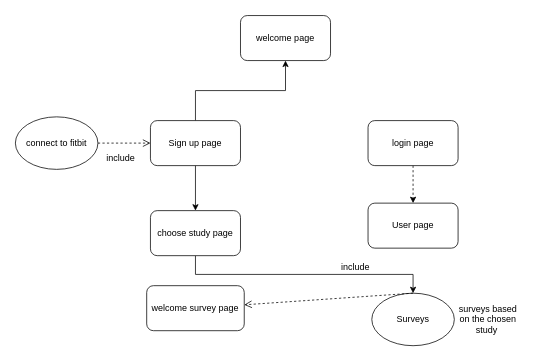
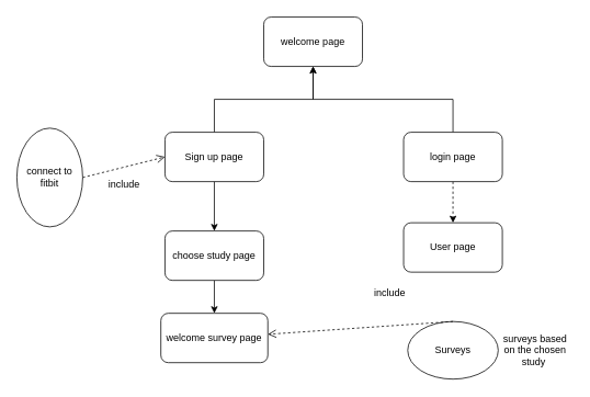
  <mxCell id="0" />
  <mxCell id="1" parent="0" />
  <mxCell id="2" style="edgeStyle=orthogonalEdgeStyle;rounded=0;orthogonalLoop=1;jettySize=auto;html=1;exitX=0.5;exitY=0;exitDx=0;exitDy=0;entryX=0.5;entryY=1;entryDx=0;entryDy=0;" edge="1" parent="1" source="4" target="5"><mxGeometry relative="1" as="geometry" /></mxCell>
  <mxCell id="3" value="" style="edgeStyle=orthogonalEdgeStyle;rounded=0;orthogonalLoop=1;jettySize=auto;html=1;fontSize=12;" edge="1" parent="1" source="4" target="11"><mxGeometry relative="1" as="geometry" /></mxCell>
  <mxCell id="4" value="Sign up page&lt;span style=&quot;color: rgba(0 , 0 , 0 , 0) ; font-family: monospace ; font-size: 0px&quot;&gt;%3CmxGraphModel%3E%3Croot%3E%3CmxCell%20id%3D%220%22%2F%3E%3CmxCell%20id%3D%221%22%20parent%3D%220%22%2F%3E%3CmxCell%20id%3D%222%22%20value%3D%22SI%22%20style%3D%22rounded%3D1%3BwhiteSpace%3Dwrap%3Bhtml%3D1%3B%22%20vertex%3D%221%22%20parent%3D%221%22%3E%3CmxGeometry%20x%3D%22200%22%20y%3D%22220%22%20width%3D%22120%22%20height%3D%2260%22%20as%3D%22geometry%22%2F%3E%3C%2FmxCell%3E%3C%2Froot%3E%3C%2FmxGraphModel%3E&lt;/span&gt;" style="rounded=1;whiteSpace=wrap;html=1;" vertex="1" parent="1"><mxGeometry x="200" y="160" width="120" height="60" as="geometry" /></mxCell>
  <mxCell id="5" value="welcome page" style="rounded=1;whiteSpace=wrap;html=1;" vertex="1" parent="1"><mxGeometry x="320" y="20" width="120" height="60" as="geometry" /></mxCell>
+ <mxCell id="6" style="edgeStyle=orthogonalEdgeStyle;rounded=0;orthogonalLoop=1;jettySize=auto;html=1;exitX=0.5;exitY=0;exitDx=0;exitDy=0;entryX=0.5;entryY=1;entryDx=0;entryDy=0;" edge="1" parent="1" source="8" target="5"><mxGeometry relative="1" as="geometry" /></mxCell>
  <mxCell id="7" style="edgeStyle=orthogonalEdgeStyle;rounded=0;orthogonalLoop=1;jettySize=auto;html=1;exitX=0.5;exitY=1;exitDx=0;exitDy=0;dashed=1;" edge="1" parent="1" source="8" target="12"><mxGeometry relative="1" as="geometry" /></mxCell>
  <mxCell id="8" value="login page" style="rounded=1;whiteSpace=wrap;html=1;" vertex="1" parent="1"><mxGeometry x="490" y="160" width="120" height="60" as="geometry" /></mxCell>
  <mxCell id="9" value="welcome survey page" style="rounded=1;whiteSpace=wrap;html=1;" vertex="1" parent="1"><mxGeometry x="195" y="380" width="130" height="60" as="geometry" /></mxCell>
- <mxCell id="10" style="edgeStyle=orthogonalEdgeStyle;rounded=0;orthogonalLoop=1;jettySize=auto;html=1;exitX=0.5;exitY=1;exitDx=0;exitDy=0;" edge="1" parent="1" source="11" target="13"><mxGeometry relative="1" as="geometry" /></mxCell>
+ <mxCell id="10" style="edgeStyle=orthogonalEdgeStyle;rounded=0;orthogonalLoop=1;jettySize=auto;html=1;exitX=0.5;exitY=1;exitDx=0;exitDy=0;entryX=0.5;entryY=0;entryDx=0;entryDy=0;" edge="1" parent="1" source="11" target="9"><mxGeometry relative="1" as="geometry" /></mxCell>
  <mxCell id="11" value="choose study page" style="rounded=1;whiteSpace=wrap;html=1;" vertex="1" parent="1"><mxGeometry x="200" y="280" width="120" height="60" as="geometry" /></mxCell>
  <mxCell id="12" value="User page" style="rounded=1;whiteSpace=wrap;html=1;" vertex="1" parent="1"><mxGeometry x="490" y="270" width="120" height="60" as="geometry" /></mxCell>
  <mxCell id="13" value="Surveys" style="ellipse;whiteSpace=wrap;html=1;" vertex="1" parent="1"><mxGeometry x="495" y="390" width="110" height="70" as="geometry" /></mxCell>
  <mxCell id="14" value="&lt;font style=&quot;font-size: 12px&quot;&gt;include&lt;/font&gt;" style="html=1;verticalAlign=bottom;endArrow=open;dashed=1;endSize=8;rounded=0;exitX=0.5;exitY=0;exitDx=0;exitDy=0;" edge="1" parent="1" source="13" target="9"><mxGeometry x="-0.333" y="-30" relative="1" as="geometry"><mxPoint x="460" y="330" as="sourcePoint" /><mxPoint x="380" y="330" as="targetPoint" /><mxPoint as="offset" /></mxGeometry></mxCell>
  <mxCell id="15" value="&lt;font style=&quot;font-size: 12px&quot;&gt;include&lt;/font&gt;" style="html=1;verticalAlign=bottom;endArrow=open;dashed=1;endSize=8;rounded=0;entryX=0;entryY=0.5;entryDx=0;entryDy=0;exitX=1;exitY=0.5;exitDx=0;exitDy=0;" edge="1" parent="1" source="16" target="4"><mxGeometry x="-0.143" y="-30" relative="1" as="geometry"><mxPoint x="120" y="240" as="sourcePoint" /><mxPoint x="110" y="160" as="targetPoint" /><mxPoint as="offset" /></mxGeometry></mxCell>
- <mxCell id="16" value="connect to fitbit" style="ellipse;whiteSpace=wrap;html=1;" vertex="1" parent="1"><mxGeometry x="20" y="155" width="110" height="70" as="geometry" /></mxCell>
+ <mxCell id="16" value="connect to fitbit" style="ellipse;whiteSpace=wrap;html=1;" vertex="1" parent="1"><mxGeometry x="20" y="155" width="80" height="120" as="geometry" /></mxCell>
  <mxCell id="17" value="surveys based on the chosen study&amp;nbsp;" style="text;html=1;strokeColor=none;fillColor=none;align=center;verticalAlign=middle;whiteSpace=wrap;rounded=0;fontSize=12;" vertex="1" parent="1"><mxGeometry x="605" y="392.5" width="90" height="65" as="geometry" /></mxCell>
